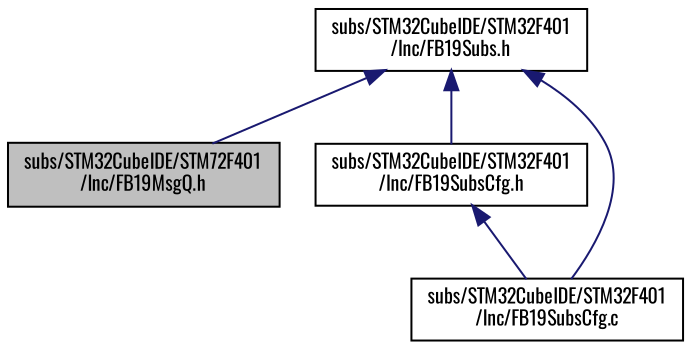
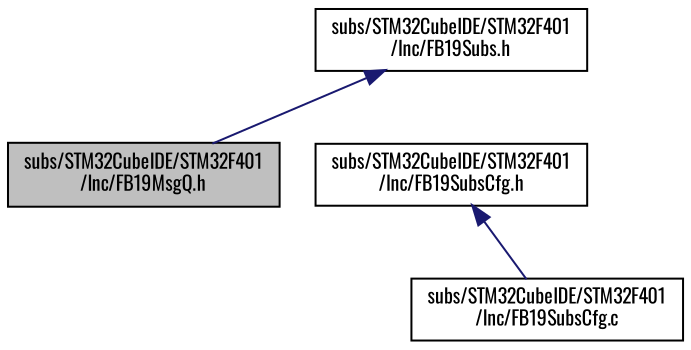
  digraph {
    fontname=Oswald
    node [color=black fillcolor=white fontname=Oswald fontsize=10 shape=record style=filled]
    edge [color=midnightblue dir=back fontname=Oswald fontsize=10 labelfontname=Helvetica labelfontsize=10 style=solid]
-   n1 [fillcolor=grey75 fontcolor=black height=0.2 label="subs/STM32CubeIDE/STM72F401\l/Inc/FB19MsgQ.h" width=0.4]
+   n1 [fillcolor=grey75 fontcolor=black height=0.2 label="subs/STM32CubeIDE/STM32F401\l/Inc/FB19MsgQ.h" width=0.4]
    n2 [height=0.2 label="subs/STM32CubeIDE/STM32F401\l/Inc/FB19Subs.h" width=0.4]
    n3 [height=0.2 label="subs/STM32CubeIDE/STM32F401\l/Inc/FB19SubsCfg.h" width=0.4]
    n4 [height=0.2 label="subs/STM32CubeIDE/STM32F401\l/Inc/FB19SubsCfg.c" width=0.4]
    n2 -> n1
-   n2 -> n3
-   n2 -> n4
    n3 -> n4
  }
